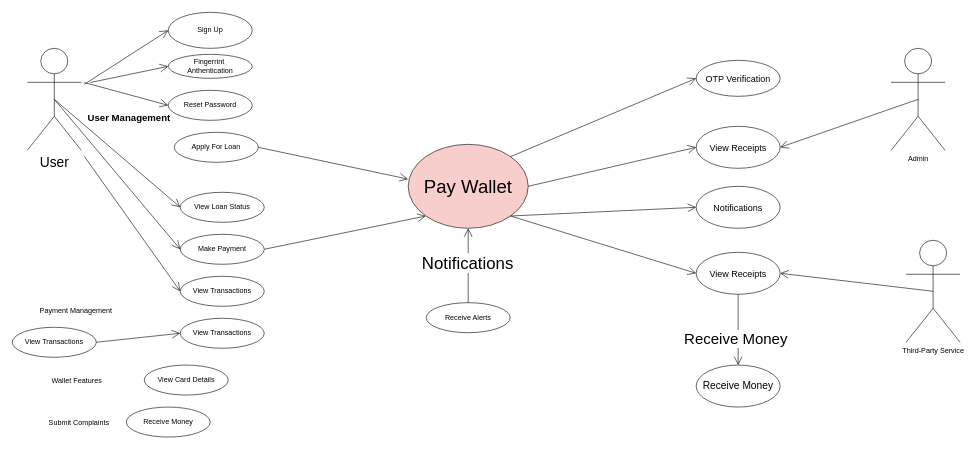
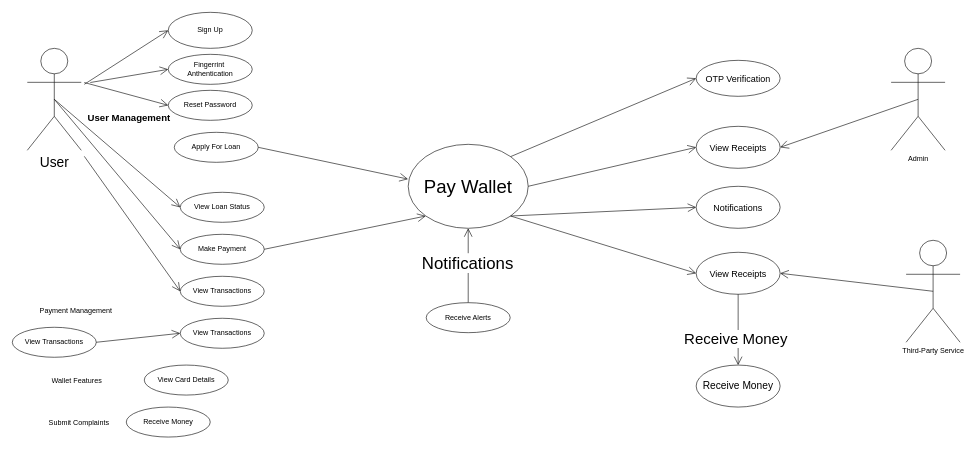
  <mxCell id="0" />
  <mxCell id="1" parent="0" />
  <mxCell id="2" value="&lt;font style=&quot;font-size: 23px;&quot;&gt;User&lt;/font&gt;" style="shape=umlActor;verticalLabelPosition=bottom;verticalAlign=top;html=1;" vertex="1" parent="1"><mxGeometry x="45" y="80" width="90" height="170" as="geometry" /></mxCell>
  <mxCell id="3" value="Admin" style="shape=umlActor;verticalLabelPosition=bottom;verticalAlign=top;html=1;" vertex="1" parent="1"><mxGeometry x="1485" y="80" width="90" height="170" as="geometry" /></mxCell>
  <mxCell id="4" value="Sign Up" style="ellipse;whiteSpace=wrap;html=1;" vertex="1" parent="1"><mxGeometry x="280" y="20" width="140" height="60" as="geometry" /></mxCell>
- <mxCell id="5" value="Fingerrint&amp;nbsp;&lt;br&gt;Anthentication" style="ellipse;whiteSpace=wrap;html=1;" vertex="1" parent="1"><mxGeometry x="280" y="90" width="140" height="40" as="geometry" /></mxCell>
+ <mxCell id="5" value="Fingerrint&amp;nbsp;&lt;br&gt;Anthentication" style="ellipse;whiteSpace=wrap;html=1;" vertex="1" parent="1"><mxGeometry x="280" y="90" width="140" height="50" as="geometry" /></mxCell>
  <mxCell id="6" value="Reset Password" style="ellipse;whiteSpace=wrap;html=1;" vertex="1" parent="1"><mxGeometry x="280" y="150" width="140" height="50" as="geometry" /></mxCell>
  <mxCell id="7" value="" style="endArrow=open;endFill=1;endSize=12;html=1;rounded=0;entryX=0;entryY=0.5;entryDx=0;entryDy=0;" edge="1" parent="1" target="4"><mxGeometry width="160" relative="1" as="geometry"><mxPoint x="140" y="140" as="sourcePoint" /><mxPoint x="260" y="180" as="targetPoint" /></mxGeometry></mxCell>
  <mxCell id="8" value="" style="endArrow=open;endFill=1;endSize=12;html=1;rounded=0;entryX=0;entryY=0.5;entryDx=0;entryDy=0;" edge="1" parent="1" target="5"><mxGeometry width="160" relative="1" as="geometry"><mxPoint x="150" y="137" as="sourcePoint" /><mxPoint x="260" y="180" as="targetPoint" /></mxGeometry></mxCell>
  <mxCell id="9" value="" style="endArrow=open;endFill=1;endSize=12;html=1;rounded=0;entryX=0;entryY=0.5;entryDx=0;entryDy=0;" edge="1" parent="1" target="6"><mxGeometry width="160" relative="1" as="geometry"><mxPoint x="140" y="137" as="sourcePoint" /><mxPoint x="260" y="180" as="targetPoint" /></mxGeometry></mxCell>
  <mxCell id="10" value="&lt;b&gt;&lt;font style=&quot;font-size: 16px;&quot;&gt;User Management&lt;/font&gt;&lt;/b&gt;" style="text;strokeColor=none;fillColor=none;align=left;verticalAlign=top;spacingLeft=4;spacingRight=4;overflow=hidden;rotatable=0;points=[[0,0.5],[1,0.5]];portConstraint=eastwest;whiteSpace=wrap;html=1;" vertex="1" parent="1"><mxGeometry x="140" y="180" width="170" height="26" as="geometry" /></mxCell>
  <mxCell id="11" value="" style="endArrow=open;endFill=1;endSize=12;html=1;rounded=0;exitX=0.5;exitY=0.5;exitDx=0;exitDy=0;exitPerimeter=0;entryX=0;entryY=0.5;entryDx=0;entryDy=0;" edge="1" parent="1" source="2" target="13"><mxGeometry width="160" relative="1" as="geometry"><mxPoint x="160" y="260" as="sourcePoint" /><mxPoint x="290" y="350" as="targetPoint" /></mxGeometry></mxCell>
  <mxCell id="12" value="Apply For Loan" style="ellipse;whiteSpace=wrap;html=1;" vertex="1" parent="1"><mxGeometry x="290" y="220" width="140" height="50" as="geometry" /></mxCell>
  <mxCell id="13" value="View Loan Status" style="ellipse;whiteSpace=wrap;html=1;" vertex="1" parent="1"><mxGeometry x="300" y="320" width="140" height="50" as="geometry" /></mxCell>
  <mxCell id="14" value="Make Payment" style="ellipse;whiteSpace=wrap;html=1;" vertex="1" parent="1"><mxGeometry x="300" y="390" width="140" height="50" as="geometry" /></mxCell>
  <mxCell id="15" value="" style="endArrow=open;endFill=1;endSize=12;html=1;rounded=0;exitX=0.5;exitY=0.5;exitDx=0;exitDy=0;exitPerimeter=0;entryX=0;entryY=0.5;entryDx=0;entryDy=0;" edge="1" parent="1" source="2" target="14"><mxGeometry width="160" relative="1" as="geometry"><mxPoint x="180" y="270" as="sourcePoint" /><mxPoint x="340" y="270" as="targetPoint" /></mxGeometry></mxCell>
  <mxCell id="16" value="View Transactions" style="ellipse;whiteSpace=wrap;html=1;" vertex="1" parent="1"><mxGeometry x="300" y="460" width="140" height="50" as="geometry" /></mxCell>
  <mxCell id="17" value="View Transactions" style="ellipse;whiteSpace=wrap;html=1;" vertex="1" parent="1"><mxGeometry x="300" y="530" width="140" height="50" as="geometry" /></mxCell>
  <mxCell id="18" value="" style="endArrow=open;endFill=1;endSize=12;html=1;rounded=0;entryX=0;entryY=0.5;entryDx=0;entryDy=0;" edge="1" parent="1" target="16"><mxGeometry width="160" relative="1" as="geometry"><mxPoint x="140" y="260" as="sourcePoint" /><mxPoint x="330" y="430" as="targetPoint" /></mxGeometry></mxCell>
  <mxCell id="19" value="View Transactions" style="ellipse;whiteSpace=wrap;html=1;" vertex="1" parent="1"><mxGeometry y="545" width="140" height="50" as="geometry" x="20" /></mxCell>
  <mxCell id="20" value="" style="endArrow=open;endFill=1;endSize=12;html=1;rounded=0;entryX=0;entryY=0.5;entryDx=0;entryDy=0;exitX=1;exitY=0.5;exitDx=0;exitDy=0;" edge="1" parent="1" source="19" target="17"><mxGeometry width="160" relative="1" as="geometry"><mxPoint x="70" y="580" as="sourcePoint" /><mxPoint x="230" y="580" as="targetPoint" /></mxGeometry></mxCell>
  <mxCell id="21" value="Payment Management" style="text;strokeColor=none;fillColor=none;align=left;verticalAlign=top;spacingLeft=4;spacingRight=4;overflow=hidden;rotatable=0;points=[[0,0.5],[1,0.5]];portConstraint=eastwest;whiteSpace=wrap;html=1;" vertex="1" parent="1"><mxGeometry x="60" y="504" width="140" height="26" as="geometry" /></mxCell>
  <mxCell id="22" value="Wallet Features" style="text;strokeColor=none;fillColor=none;align=left;verticalAlign=top;spacingLeft=4;spacingRight=4;overflow=hidden;rotatable=0;points=[[0,0.5],[1,0.5]];portConstraint=eastwest;whiteSpace=wrap;html=1;" vertex="1" parent="1"><mxGeometry x="80" y="620" width="110" height="26" as="geometry" /></mxCell>
  <mxCell id="23" value="Submit Complaints" style="text;strokeColor=none;fillColor=none;align=left;verticalAlign=top;spacingLeft=4;spacingRight=4;overflow=hidden;rotatable=0;points=[[0,0.5],[1,0.5]];portConstraint=eastwest;whiteSpace=wrap;html=1;" vertex="1" parent="1"><mxGeometry x="75" y="690" width="135" height="26" as="geometry" /></mxCell>
  <mxCell id="24" value="View Card Details" style="ellipse;whiteSpace=wrap;html=1;" vertex="1" parent="1"><mxGeometry x="240" y="608" width="140" height="50" as="geometry" /></mxCell>
  <mxCell id="25" value="Receive Money" style="ellipse;whiteSpace=wrap;html=1;" vertex="1" parent="1"><mxGeometry x="210" y="678" width="140" height="50" as="geometry" /></mxCell>
- <mxCell id="26" value="&lt;font style=&quot;font-size: 31px;&quot;&gt;Pay Wallet&lt;/font&gt;" style="ellipse;whiteSpace=wrap;html=1;fillColor=#f8cecc;" vertex="1" parent="1"><mxGeometry x="680" y="240" width="200" height="140" as="geometry" /></mxCell>
+ <mxCell id="26" value="&lt;font style=&quot;font-size: 31px;&quot;&gt;Pay Wallet&lt;/font&gt;" style="ellipse;whiteSpace=wrap;html=1;" vertex="1" parent="1"><mxGeometry x="680" y="240" width="200" height="140" as="geometry" /></mxCell>
  <mxCell id="27" value="" style="endArrow=open;endFill=1;endSize=12;html=1;rounded=0;entryX=-0.002;entryY=0.414;entryDx=0;entryDy=0;entryPerimeter=0;exitX=1;exitY=0.5;exitDx=0;exitDy=0;" edge="1" parent="1" source="12" target="26"><mxGeometry width="160" relative="1" as="geometry"><mxPoint x="370" y="270" as="sourcePoint" /><mxPoint x="530" y="270" as="targetPoint" /></mxGeometry></mxCell>
  <mxCell id="28" value="" style="endArrow=open;endFill=1;endSize=12;html=1;rounded=0;entryX=0;entryY=1;entryDx=0;entryDy=0;exitX=1;exitY=0.5;exitDx=0;exitDy=0;" edge="1" parent="1" source="14" target="26"><mxGeometry width="160" relative="1" as="geometry"><mxPoint x="390" y="330" as="sourcePoint" /><mxPoint x="550" y="330" as="targetPoint" /></mxGeometry></mxCell>
  <mxCell id="29" value="" style="endArrow=open;endFill=1;endSize=12;html=1;rounded=0;entryX=0.5;entryY=1;entryDx=0;entryDy=0;exitX=0.5;exitY=0;exitDx=0;exitDy=0;" edge="1" parent="1" source="31" target="26"><mxGeometry width="160" relative="1" as="geometry"><mxPoint x="600" y="470" as="sourcePoint" /><mxPoint x="760" y="470" as="targetPoint" /></mxGeometry></mxCell>
  <mxCell id="30" value="&lt;font style=&quot;font-size: 28px;&quot;&gt;Notifications&lt;/font&gt;" style="edgeLabel;html=1;align=center;verticalAlign=middle;resizable=0;points=[];" vertex="1" connectable="0" parent="29"><mxGeometry x="0.087" y="2" relative="1" as="geometry"><mxPoint as="offset" /></mxGeometry></mxCell>
  <mxCell id="31" value="Receive Alerts" style="ellipse;whiteSpace=wrap;html=1;" vertex="1" parent="1"><mxGeometry x="710" y="504" width="140" height="50" as="geometry" /></mxCell>
  <mxCell id="32" value="&lt;font style=&quot;font-size: 15px;&quot;&gt;OTP Verification&lt;/font&gt;" style="ellipse;whiteSpace=wrap;html=1;" vertex="1" parent="1"><mxGeometry x="1160" y="100" width="140" height="60" as="geometry" /></mxCell>
  <mxCell id="33" value="" style="endArrow=open;endFill=1;endSize=12;html=1;rounded=0;exitX=0.5;exitY=0.5;exitDx=0;exitDy=0;exitPerimeter=0;entryX=1;entryY=0.5;entryDx=0;entryDy=0;" edge="1" parent="1" source="3" target="34"><mxGeometry width="160" relative="1" as="geometry"><mxPoint x="1220" y="340" as="sourcePoint" /><mxPoint x="1340" y="240" as="targetPoint" /></mxGeometry></mxCell>
  <mxCell id="34" value="&lt;font style=&quot;font-size: 15px;&quot;&gt;View Receipts&lt;/font&gt;" style="ellipse;whiteSpace=wrap;html=1;" vertex="1" parent="1"><mxGeometry x="1160" y="210" width="140" height="70" as="geometry" /></mxCell>
  <mxCell id="35" value="" style="endArrow=open;endFill=1;endSize=12;html=1;rounded=0;entryX=0;entryY=0.5;entryDx=0;entryDy=0;exitX=1;exitY=0;exitDx=0;exitDy=0;" edge="1" parent="1" source="26" target="32"><mxGeometry width="160" relative="1" as="geometry"><mxPoint x="880" y="340" as="sourcePoint" /><mxPoint x="1040" y="340" as="targetPoint" /></mxGeometry></mxCell>
  <mxCell id="36" value="" style="endArrow=open;endFill=1;endSize=12;html=1;rounded=0;entryX=0;entryY=0.5;entryDx=0;entryDy=0;exitX=1;exitY=0.5;exitDx=0;exitDy=0;" edge="1" parent="1" source="26" target="34"><mxGeometry width="160" relative="1" as="geometry"><mxPoint x="880" y="340" as="sourcePoint" /><mxPoint x="1040" y="340" as="targetPoint" /></mxGeometry></mxCell>
  <mxCell id="37" value="&lt;font style=&quot;font-size: 15px;&quot;&gt;Notifications&lt;/font&gt;" style="ellipse;whiteSpace=wrap;html=1;" vertex="1" parent="1"><mxGeometry x="1160" y="310" width="140" height="70" as="geometry" /></mxCell>
  <mxCell id="38" value="" style="endArrow=open;endFill=1;endSize=12;html=1;rounded=0;exitX=1;exitY=1;exitDx=0;exitDy=0;entryX=0;entryY=0.5;entryDx=0;entryDy=0;" edge="1" parent="1" source="26" target="37"><mxGeometry width="160" relative="1" as="geometry"><mxPoint x="1020" y="490" as="sourcePoint" /><mxPoint x="1180" y="490" as="targetPoint" /></mxGeometry></mxCell>
  <mxCell id="39" value="&lt;font style=&quot;font-size: 15px;&quot;&gt;View Receipts&lt;/font&gt;" style="ellipse;whiteSpace=wrap;html=1;" vertex="1" parent="1"><mxGeometry x="1160" y="420" width="140" height="70" as="geometry" /></mxCell>
  <mxCell id="40" value="" style="endArrow=open;endFill=1;endSize=12;html=1;rounded=0;entryX=0;entryY=0.5;entryDx=0;entryDy=0;exitX=1;exitY=1;exitDx=0;exitDy=0;" edge="1" parent="1" source="26" target="39"><mxGeometry width="160" relative="1" as="geometry"><mxPoint x="880" y="320" as="sourcePoint" /><mxPoint x="1040" y="320" as="targetPoint" /></mxGeometry></mxCell>
  <mxCell id="41" value="" style="endArrow=open;endFill=1;endSize=12;html=1;rounded=0;exitX=0.5;exitY=1;exitDx=0;exitDy=0;entryX=0.5;entryY=0;entryDx=0;entryDy=0;" edge="1" parent="1" source="39" target="43"><mxGeometry width="160" relative="1" as="geometry"><mxPoint x="1140" y="640" as="sourcePoint" /><mxPoint x="1230" y="660" as="targetPoint" /></mxGeometry></mxCell>
  <mxCell id="42" value="&lt;font style=&quot;font-size: 25px;&quot;&gt;Receive Money&lt;/font&gt;" style="edgeLabel;html=1;align=center;verticalAlign=middle;resizable=0;points=[];" vertex="1" connectable="0" parent="41"><mxGeometry x="-0.265" y="-5" relative="1" as="geometry"><mxPoint y="30" as="offset" /></mxGeometry></mxCell>
  <mxCell id="43" value="&lt;font style=&quot;font-size: 17px;&quot;&gt;Receive Money&lt;/font&gt;" style="ellipse;whiteSpace=wrap;html=1;" vertex="1" parent="1"><mxGeometry x="1160" y="608" width="140" height="70" as="geometry" /></mxCell>
  <mxCell id="44" value="Third-Party Service" style="shape=umlActor;verticalLabelPosition=bottom;verticalAlign=top;html=1;" vertex="1" parent="1"><mxGeometry x="1510" y="400" width="90" height="170" as="geometry" /></mxCell>
  <mxCell id="45" value="" style="endArrow=open;endFill=1;endSize=12;html=1;rounded=0;entryX=1;entryY=0.5;entryDx=0;entryDy=0;exitX=0.5;exitY=0.5;exitDx=0;exitDy=0;exitPerimeter=0;" edge="1" parent="1" source="44" target="39"><mxGeometry width="160" relative="1" as="geometry"><mxPoint x="1350" y="490" as="sourcePoint" /><mxPoint x="1510" y="490" as="targetPoint" /></mxGeometry></mxCell>
